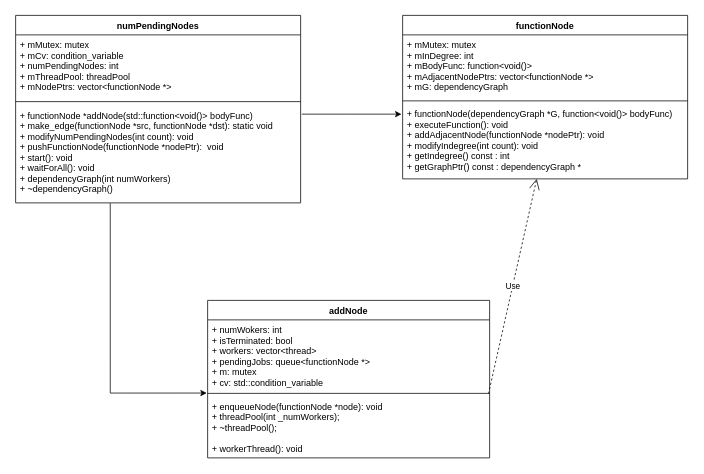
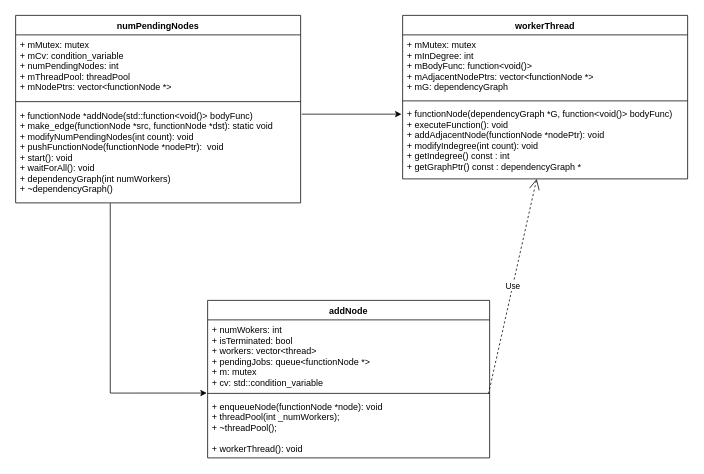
  <mxCell id="0" />
  <mxCell id="1" parent="0" />
- <mxCell id="2" value="functionNode" style="swimlane;fontStyle=1;align=center;verticalAlign=top;childLayout=stackLayout;horizontal=1;startSize=26;horizontalStack=0;resizeParent=1;resizeParentMax=0;resizeLast=0;collapsible=1;marginBottom=0;" vertex="1" parent="1"><mxGeometry x="536" y="20" width="380" height="218" as="geometry" /></mxCell>
+ <mxCell id="2" value="workerThread" style="swimlane;fontStyle=1;align=center;verticalAlign=top;childLayout=stackLayout;horizontal=1;startSize=26;horizontalStack=0;resizeParent=1;resizeParentMax=0;resizeLast=0;collapsible=1;marginBottom=0;" vertex="1" parent="1"><mxGeometry x="536" y="20" width="380" height="218" as="geometry" /></mxCell>
  <mxCell id="3" value="+ mMutex: mutex&#10;+ mInDegree: int&#10;+ mBodyFunc: function&lt;void()&gt;&#10;+ mAdjacentNodePtrs: vector&lt;functionNode *&gt;&#10;+ mG: dependencyGraph&#10;" style="text;strokeColor=none;fillColor=none;align=left;verticalAlign=top;spacingLeft=4;spacingRight=4;overflow=hidden;rotatable=0;points=[[0,0.5],[1,0.5]];portConstraint=eastwest;" vertex="1" parent="2"><mxGeometry y="26" width="380" height="84" as="geometry" /></mxCell>
  <mxCell id="4" value="" style="line;strokeWidth=1;fillColor=none;align=left;verticalAlign=middle;spacingTop=-1;spacingLeft=3;spacingRight=3;rotatable=0;labelPosition=right;points=[];portConstraint=eastwest;" vertex="1" parent="2"><mxGeometry y="110" width="380" height="8" as="geometry" /></mxCell>
  <mxCell id="5" value="+ functionNode(dependencyGraph *G, function&lt;void()&gt; bodyFunc)&#10;+ executeFunction(): void&#10;+ addAdjacentNode(functionNode *nodePtr): void&#10;+ modifyIndegree(int count): void&#10;+ getIndegree() const : int&#10;+ getGraphPtr() const : dependencyGraph *&#10;" style="text;strokeColor=none;fillColor=none;align=left;verticalAlign=top;spacingLeft=4;spacingRight=4;overflow=hidden;rotatable=0;points=[[0,0.5],[1,0.5]];portConstraint=eastwest;" vertex="1" parent="2"><mxGeometry y="118" width="380" height="100" as="geometry" /></mxCell>
  <mxCell id="6" value="numPendingNodes" style="swimlane;fontStyle=1;align=center;verticalAlign=top;childLayout=stackLayout;horizontal=1;startSize=26;horizontalStack=0;resizeParent=1;resizeParentMax=0;resizeLast=0;collapsible=1;marginBottom=0;" vertex="1" parent="1"><mxGeometry x="20" y="20" width="380" height="250" as="geometry" /></mxCell>
  <mxCell id="7" value="+ mMutex: mutex&#10;+ mCv: condition_variable&#10;+ numPendingNodes: int&#10;+ mThreadPool: threadPool&#10;+ mNodePtrs: vector&lt;functionNode *&gt;" style="text;strokeColor=none;fillColor=none;align=left;verticalAlign=top;spacingLeft=4;spacingRight=4;overflow=hidden;rotatable=0;points=[[0,0.5],[1,0.5]];portConstraint=eastwest;" vertex="1" parent="6"><mxGeometry y="26" width="380" height="84" as="geometry" /></mxCell>
  <mxCell id="8" value="" style="line;strokeWidth=1;fillColor=none;align=left;verticalAlign=middle;spacingTop=-1;spacingLeft=3;spacingRight=3;rotatable=0;labelPosition=right;points=[];portConstraint=eastwest;" vertex="1" parent="6"><mxGeometry y="110" width="380" height="10" as="geometry" /></mxCell>
  <mxCell id="9" value="+ functionNode *addNode(std::function&lt;void()&gt; bodyFunc)&#10;+ make_edge(functionNode *src, functionNode *dst): static void&#10;+ modifyNumPendingNodes(int count): void &#10;+ pushFunctionNode(functionNode *nodePtr):  void &#10;+ start(): void &#10;+ waitForAll(): void &#10;+ dependencyGraph(int numWorkers)&#10;+ ~dependencyGraph()" style="text;strokeColor=none;fillColor=none;align=left;verticalAlign=top;spacingLeft=4;spacingRight=4;overflow=hidden;rotatable=0;points=[[0,0.5],[1,0.5]];portConstraint=eastwest;" vertex="1" parent="6"><mxGeometry y="120" width="380" height="130" as="geometry" /></mxCell>
  <mxCell id="10" value="" style="edgeStyle=segmentEdgeStyle;endArrow=classic;html=1;rounded=0;exitX=1.004;exitY=0.09;exitDx=0;exitDy=0;exitPerimeter=0;entryX=-0.004;entryY=0.137;entryDx=0;entryDy=0;entryPerimeter=0;" edge="1" parent="1" source="9" target="5"><mxGeometry width="50" height="50" relative="1" as="geometry"><mxPoint x="400" y="40" as="sourcePoint" /><mxPoint x="536" y="163" as="targetPoint" /><Array as="points"><mxPoint x="466" y="152" /><mxPoint x="466" y="152" /></Array></mxGeometry></mxCell>
  <mxCell id="11" value="addNode&#10;" style="swimlane;fontStyle=1;align=center;verticalAlign=top;childLayout=stackLayout;horizontal=1;startSize=26;horizontalStack=0;resizeParent=1;resizeParentMax=0;resizeLast=0;collapsible=1;marginBottom=0;" vertex="1" parent="1"><mxGeometry x="276" y="400" width="376" height="210" as="geometry" /></mxCell>
  <mxCell id="12" value="+ numWokers: int&#10;+ isTerminated: bool&#10;+ workers: vector&lt;thread&gt;&#10;+ pendingJobs: queue&lt;functionNode *&gt;&#10;+ m: mutex&#10;+ cv: std::condition_variable" style="text;strokeColor=none;fillColor=none;align=left;verticalAlign=top;spacingLeft=4;spacingRight=4;overflow=hidden;rotatable=0;points=[[0,0.5],[1,0.5]];portConstraint=eastwest;" vertex="1" parent="11"><mxGeometry y="26" width="376" height="94" as="geometry" /></mxCell>
  <mxCell id="13" value="" style="line;strokeWidth=1;fillColor=none;align=left;verticalAlign=middle;spacingTop=-1;spacingLeft=3;spacingRight=3;rotatable=0;labelPosition=right;points=[];portConstraint=eastwest;" vertex="1" parent="11"><mxGeometry y="120" width="376" height="8" as="geometry" /></mxCell>
  <mxCell id="14" value="+ enqueueNode(functionNode *node): void &#10;+ threadPool(int _numWorkers);&#10;+ ~threadPool();&#10;&#10;+ workerThread(): void" style="text;strokeColor=none;fillColor=none;align=left;verticalAlign=top;spacingLeft=4;spacingRight=4;overflow=hidden;rotatable=0;points=[[0,0.5],[1,0.5]];portConstraint=eastwest;" vertex="1" parent="11"><mxGeometry y="128" width="376" height="82" as="geometry" /></mxCell>
  <mxCell id="15" value="" style="edgeStyle=segmentEdgeStyle;endArrow=classic;html=1;rounded=0;exitX=0.332;exitY=1.004;exitDx=0;exitDy=0;exitPerimeter=0;entryX=-0.003;entryY=1.038;entryDx=0;entryDy=0;entryPerimeter=0;" edge="1" parent="1" source="9" target="12"><mxGeometry width="50" height="50" relative="1" as="geometry"><mxPoint x="526" y="360" as="sourcePoint" /><mxPoint x="576" y="310" as="targetPoint" /><Array as="points"><mxPoint x="146" y="524" /></Array></mxGeometry></mxCell>
  <mxCell id="16" value="Use" style="endArrow=open;endSize=12;dashed=1;html=1;rounded=0;exitX=0.996;exitY=-0.043;exitDx=0;exitDy=0;exitPerimeter=0;" edge="1" parent="1" source="14" target="5"><mxGeometry width="160" relative="1" as="geometry"><mxPoint x="546" y="350" as="sourcePoint" /><mxPoint x="706" y="350" as="targetPoint" /></mxGeometry></mxCell>
